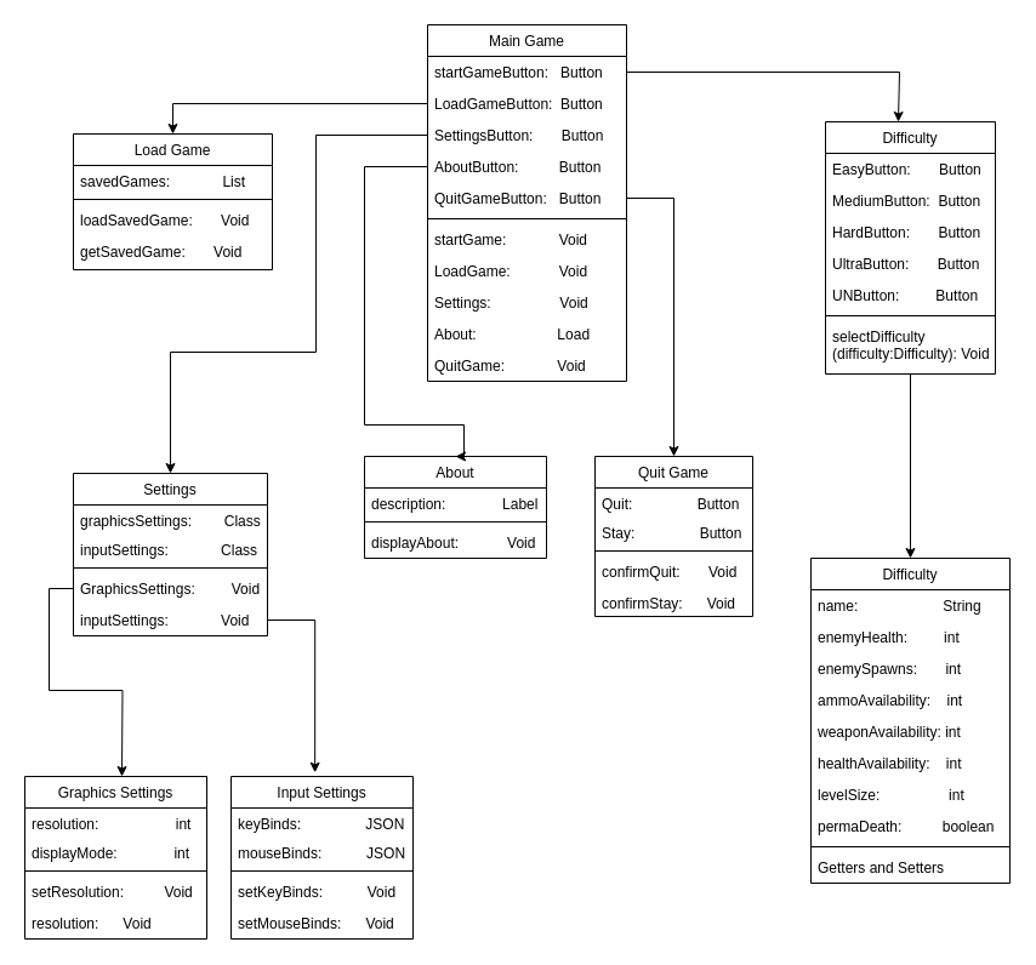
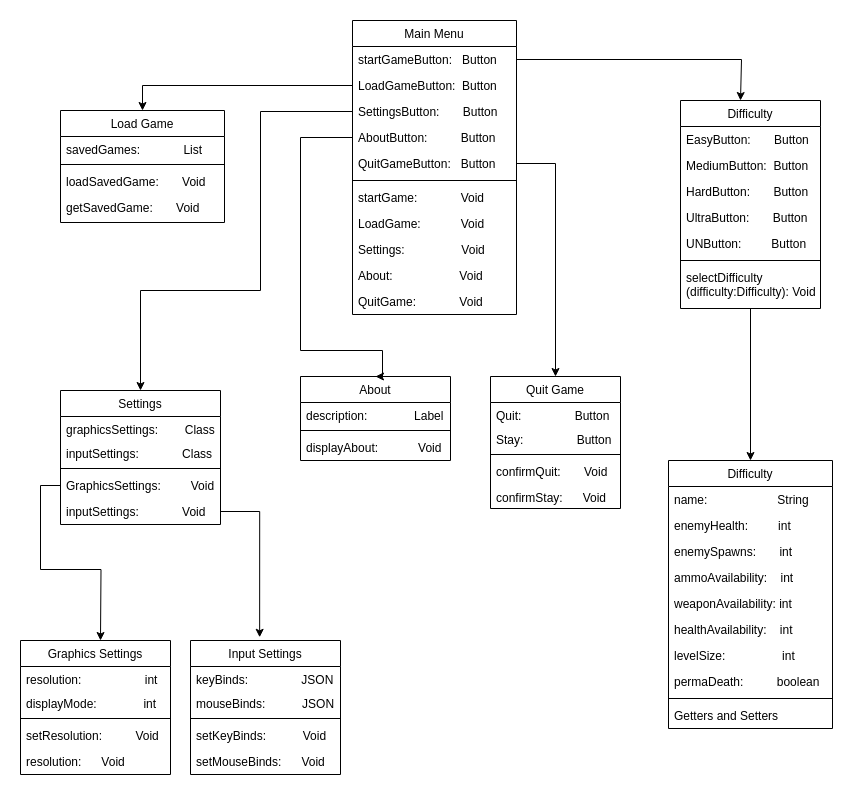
  <mxCell id="0" />
  <mxCell id="1" parent="0" />
- <mxCell id="2" value="Main Game" style="swimlane;fontStyle=0;align=center;verticalAlign=top;childLayout=stackLayout;horizontal=1;startSize=26;horizontalStack=0;resizeParent=1;resizeLast=0;collapsible=1;marginBottom=0;rounded=0;shadow=0;strokeWidth=1;" vertex="1" parent="1"><mxGeometry x="352" y="20" width="164" height="294" as="geometry"><mxRectangle x="332" y="40" width="160" height="26" as="alternateBounds" /></mxGeometry></mxCell>
+ <mxCell id="2" value="Main Menu" style="swimlane;fontStyle=0;align=center;verticalAlign=top;childLayout=stackLayout;horizontal=1;startSize=26;horizontalStack=0;resizeParent=1;resizeLast=0;collapsible=1;marginBottom=0;rounded=0;shadow=0;strokeWidth=1;" vertex="1" parent="1"><mxGeometry x="352" y="20" width="164" height="294" as="geometry"><mxRectangle x="332" y="40" width="160" height="26" as="alternateBounds" /></mxGeometry></mxCell>
  <mxCell id="3" style="edgeStyle=orthogonalEdgeStyle;rounded=0;orthogonalLoop=1;jettySize=auto;html=1;" edge="1" parent="2" source="4"><mxGeometry relative="1" as="geometry"><mxPoint x="388" y="80" as="targetPoint" /><Array as="points"><mxPoint x="389" y="39" /><mxPoint x="389" y="80" /></Array></mxGeometry></mxCell>
  <mxCell id="4" value="startGameButton:   Button" style="text;align=left;verticalAlign=top;spacingLeft=4;spacingRight=4;overflow=hidden;rotatable=0;points=[[0,0.5],[1,0.5]];portConstraint=eastwest;" vertex="1" parent="2"><mxGeometry y="26" width="164" height="26" as="geometry" /></mxCell>
  <mxCell id="5" value="LoadGameButton:  Button" style="text;align=left;verticalAlign=top;spacingLeft=4;spacingRight=4;overflow=hidden;rotatable=0;points=[[0,0.5],[1,0.5]];portConstraint=eastwest;rounded=0;shadow=0;html=0;" vertex="1" parent="2"><mxGeometry y="52" width="164" height="26" as="geometry" /></mxCell>
  <mxCell id="6" style="edgeStyle=orthogonalEdgeStyle;rounded=0;orthogonalLoop=1;jettySize=auto;html=1;exitX=0;exitY=0.5;exitDx=0;exitDy=0;" edge="1" parent="2" source="7"><mxGeometry relative="1" as="geometry"><mxPoint x="-212" y="370" as="targetPoint" /><Array as="points"><mxPoint x="-92" y="91" /><mxPoint x="-92" y="270" /><mxPoint x="-212" y="270" /></Array></mxGeometry></mxCell>
  <mxCell id="7" value="SettingsButton:       Button" style="text;align=left;verticalAlign=top;spacingLeft=4;spacingRight=4;overflow=hidden;rotatable=0;points=[[0,0.5],[1,0.5]];portConstraint=eastwest;rounded=0;shadow=0;html=0;" vertex="1" parent="2"><mxGeometry y="78" width="164" height="26" as="geometry" /></mxCell>
  <mxCell id="8" value="AboutButton:          Button" style="text;align=left;verticalAlign=top;spacingLeft=4;spacingRight=4;overflow=hidden;rotatable=0;points=[[0,0.5],[1,0.5]];portConstraint=eastwest;rounded=0;shadow=0;html=0;" vertex="1" parent="2"><mxGeometry y="104" width="164" height="26" as="geometry" /></mxCell>
  <mxCell id="9" value="QuitGameButton:   Button" style="text;align=left;verticalAlign=top;spacingLeft=4;spacingRight=4;overflow=hidden;rotatable=0;points=[[0,0.5],[1,0.5]];portConstraint=eastwest;rounded=0;shadow=0;html=0;" vertex="1" parent="2"><mxGeometry y="130" width="164" height="26" as="geometry" /></mxCell>
  <mxCell id="10" value="" style="line;html=1;strokeWidth=1;align=left;verticalAlign=middle;spacingTop=-1;spacingLeft=3;spacingRight=3;rotatable=0;labelPosition=right;points=[];portConstraint=eastwest;" vertex="1" parent="2"><mxGeometry y="156" width="164" height="8" as="geometry" /></mxCell>
  <mxCell id="11" value="startGame:             Void" style="text;align=left;verticalAlign=top;spacingLeft=4;spacingRight=4;overflow=hidden;rotatable=0;points=[[0,0.5],[1,0.5]];portConstraint=eastwest;" vertex="1" parent="2"><mxGeometry y="164" width="164" height="26" as="geometry" /></mxCell>
  <mxCell id="12" value="LoadGame:            Void" style="text;align=left;verticalAlign=top;spacingLeft=4;spacingRight=4;overflow=hidden;rotatable=0;points=[[0,0.5],[1,0.5]];portConstraint=eastwest;rounded=0;shadow=0;html=0;" vertex="1" parent="2"><mxGeometry y="190" width="164" height="26" as="geometry" /></mxCell>
  <mxCell id="13" value="Settings:                 Void" style="text;align=left;verticalAlign=top;spacingLeft=4;spacingRight=4;overflow=hidden;rotatable=0;points=[[0,0.5],[1,0.5]];portConstraint=eastwest;rounded=0;shadow=0;html=0;" vertex="1" parent="2"><mxGeometry y="216" width="164" height="26" as="geometry" /></mxCell>
- <mxCell id="14" value="About:                    Load" style="text;align=left;verticalAlign=top;spacingLeft=4;spacingRight=4;overflow=hidden;rotatable=0;points=[[0,0.5],[1,0.5]];portConstraint=eastwest;rounded=0;shadow=0;html=0;" vertex="1" parent="2"><mxGeometry y="242" width="164" height="26" as="geometry" /></mxCell>
+ <mxCell id="14" value="About:                    Void" style="text;align=left;verticalAlign=top;spacingLeft=4;spacingRight=4;overflow=hidden;rotatable=0;points=[[0,0.5],[1,0.5]];portConstraint=eastwest;rounded=0;shadow=0;html=0;" vertex="1" parent="2"><mxGeometry y="242" width="164" height="26" as="geometry" /></mxCell>
  <mxCell id="15" value="QuitGame:             Void" style="text;align=left;verticalAlign=top;spacingLeft=4;spacingRight=4;overflow=hidden;rotatable=0;points=[[0,0.5],[1,0.5]];portConstraint=eastwest;rounded=0;shadow=0;html=0;" vertex="1" parent="2"><mxGeometry y="268" width="164" height="26" as="geometry" /></mxCell>
  <mxCell id="16" value="Difficulty" style="swimlane;fontStyle=0;align=center;verticalAlign=top;childLayout=stackLayout;horizontal=1;startSize=26;horizontalStack=0;resizeParent=1;resizeLast=0;collapsible=1;marginBottom=0;rounded=0;shadow=0;strokeWidth=1;" vertex="1" parent="1"><mxGeometry x="680" y="100" width="140" height="208" as="geometry"><mxRectangle x="332" y="40" width="160" height="26" as="alternateBounds" /></mxGeometry></mxCell>
  <mxCell id="17" value="EasyButton:       Button" style="text;align=left;verticalAlign=top;spacingLeft=4;spacingRight=4;overflow=hidden;rotatable=0;points=[[0,0.5],[1,0.5]];portConstraint=eastwest;" vertex="1" parent="16"><mxGeometry y="26" width="140" height="26" as="geometry" /></mxCell>
  <mxCell id="18" value="MediumButton:  Button" style="text;align=left;verticalAlign=top;spacingLeft=4;spacingRight=4;overflow=hidden;rotatable=0;points=[[0,0.5],[1,0.5]];portConstraint=eastwest;rounded=0;shadow=0;html=0;" vertex="1" parent="16"><mxGeometry y="52" width="140" height="26" as="geometry" /></mxCell>
  <mxCell id="19" value="HardButton:       Button" style="text;align=left;verticalAlign=top;spacingLeft=4;spacingRight=4;overflow=hidden;rotatable=0;points=[[0,0.5],[1,0.5]];portConstraint=eastwest;rounded=0;shadow=0;html=0;" vertex="1" parent="16"><mxGeometry y="78" width="140" height="26" as="geometry" /></mxCell>
  <mxCell id="20" value="UltraButton:       Button" style="text;align=left;verticalAlign=top;spacingLeft=4;spacingRight=4;overflow=hidden;rotatable=0;points=[[0,0.5],[1,0.5]];portConstraint=eastwest;rounded=0;shadow=0;html=0;" vertex="1" parent="16"><mxGeometry y="104" width="140" height="26" as="geometry" /></mxCell>
  <mxCell id="21" value="UNButton:         Button" style="text;align=left;verticalAlign=top;spacingLeft=4;spacingRight=4;overflow=hidden;rotatable=0;points=[[0,0.5],[1,0.5]];portConstraint=eastwest;rounded=0;shadow=0;html=0;" vertex="1" parent="16"><mxGeometry y="130" width="140" height="26" as="geometry" /></mxCell>
  <mxCell id="22" value="" style="line;html=1;strokeWidth=1;align=left;verticalAlign=middle;spacingTop=-1;spacingLeft=3;spacingRight=3;rotatable=0;labelPosition=right;points=[];portConstraint=eastwest;" vertex="1" parent="16"><mxGeometry y="156" width="140" height="8" as="geometry" /></mxCell>
  <mxCell id="23" value="selectDifficulty&#10;(difficulty:Difficulty): Void" style="text;align=left;verticalAlign=top;spacingLeft=4;spacingRight=4;overflow=hidden;rotatable=0;points=[[0,0.5],[1,0.5]];portConstraint=eastwest;" vertex="1" parent="16"><mxGeometry y="164" width="140" height="38" as="geometry" /></mxCell>
  <mxCell id="24" style="edgeStyle=orthogonalEdgeStyle;rounded=0;orthogonalLoop=1;jettySize=auto;html=1;exitX=1;exitY=0.5;exitDx=0;exitDy=0;" edge="1" parent="16" source="20" target="20"><mxGeometry relative="1" as="geometry" /></mxCell>
  <mxCell id="25" value="Difficulty" style="swimlane;fontStyle=0;align=center;verticalAlign=top;childLayout=stackLayout;horizontal=1;startSize=26;horizontalStack=0;resizeParent=1;resizeLast=0;collapsible=1;marginBottom=0;rounded=0;shadow=0;strokeWidth=1;" vertex="1" parent="1"><mxGeometry x="668" y="460" width="164" height="268" as="geometry"><mxRectangle x="332" y="40" width="160" height="26" as="alternateBounds" /></mxGeometry></mxCell>
  <mxCell id="26" value="name:                     String" style="text;align=left;verticalAlign=top;spacingLeft=4;spacingRight=4;overflow=hidden;rotatable=0;points=[[0,0.5],[1,0.5]];portConstraint=eastwest;" vertex="1" parent="25"><mxGeometry y="26" width="164" height="26" as="geometry" /></mxCell>
  <mxCell id="27" value="enemyHealth:         int" style="text;align=left;verticalAlign=top;spacingLeft=4;spacingRight=4;overflow=hidden;rotatable=0;points=[[0,0.5],[1,0.5]];portConstraint=eastwest;rounded=0;shadow=0;html=0;" vertex="1" parent="25"><mxGeometry y="52" width="164" height="26" as="geometry" /></mxCell>
  <mxCell id="28" value="enemySpawns:       int " style="text;align=left;verticalAlign=top;spacingLeft=4;spacingRight=4;overflow=hidden;rotatable=0;points=[[0,0.5],[1,0.5]];portConstraint=eastwest;rounded=0;shadow=0;html=0;" vertex="1" parent="25"><mxGeometry y="78" width="164" height="26" as="geometry" /></mxCell>
  <mxCell id="29" value="ammoAvailability:    int" style="text;align=left;verticalAlign=top;spacingLeft=4;spacingRight=4;overflow=hidden;rotatable=0;points=[[0,0.5],[1,0.5]];portConstraint=eastwest;rounded=0;shadow=0;html=0;" vertex="1" parent="25"><mxGeometry y="104" width="164" height="26" as="geometry" /></mxCell>
  <mxCell id="30" value="weaponAvailability: int" style="text;align=left;verticalAlign=top;spacingLeft=4;spacingRight=4;overflow=hidden;rotatable=0;points=[[0,0.5],[1,0.5]];portConstraint=eastwest;rounded=0;shadow=0;html=0;" vertex="1" parent="25"><mxGeometry y="130" width="164" height="26" as="geometry" /></mxCell>
  <mxCell id="31" value="healthAvailability:    int" style="text;align=left;verticalAlign=top;spacingLeft=4;spacingRight=4;overflow=hidden;rotatable=0;points=[[0,0.5],[1,0.5]];portConstraint=eastwest;rounded=0;shadow=0;html=0;" vertex="1" parent="25"><mxGeometry y="156" width="164" height="26" as="geometry" /></mxCell>
  <mxCell id="32" value="levelSize:                 int" style="text;align=left;verticalAlign=top;spacingLeft=4;spacingRight=4;overflow=hidden;rotatable=0;points=[[0,0.5],[1,0.5]];portConstraint=eastwest;rounded=0;shadow=0;html=0;" vertex="1" parent="25"><mxGeometry y="182" width="164" height="26" as="geometry" /></mxCell>
  <mxCell id="33" value="permaDeath:          boolean" style="text;align=left;verticalAlign=top;spacingLeft=4;spacingRight=4;overflow=hidden;rotatable=0;points=[[0,0.5],[1,0.5]];portConstraint=eastwest;rounded=0;shadow=0;html=0;" vertex="1" parent="25"><mxGeometry y="208" width="164" height="26" as="geometry" /></mxCell>
  <mxCell id="34" value="" style="line;html=1;strokeWidth=1;align=left;verticalAlign=middle;spacingTop=-1;spacingLeft=3;spacingRight=3;rotatable=0;labelPosition=right;points=[];portConstraint=eastwest;" vertex="1" parent="25"><mxGeometry y="234" width="164" height="8" as="geometry" /></mxCell>
  <mxCell id="35" value="Getters and Setters" style="text;align=left;verticalAlign=top;spacingLeft=4;spacingRight=4;overflow=hidden;rotatable=0;points=[[0,0.5],[1,0.5]];portConstraint=eastwest;" vertex="1" parent="25"><mxGeometry y="242" width="164" height="26" as="geometry" /></mxCell>
  <mxCell id="36" value="Load Game" style="swimlane;fontStyle=0;align=center;verticalAlign=top;childLayout=stackLayout;horizontal=1;startSize=26;horizontalStack=0;resizeParent=1;resizeLast=0;collapsible=1;marginBottom=0;rounded=0;shadow=0;strokeWidth=1;" vertex="1" parent="1"><mxGeometry x="60" y="110" width="164" height="112" as="geometry"><mxRectangle x="332" y="40" width="160" height="26" as="alternateBounds" /></mxGeometry></mxCell>
  <mxCell id="37" value="savedGames:             List" style="text;align=left;verticalAlign=top;spacingLeft=4;spacingRight=4;overflow=hidden;rotatable=0;points=[[0,0.5],[1,0.5]];portConstraint=eastwest;" vertex="1" parent="36"><mxGeometry y="26" width="164" height="24" as="geometry" /></mxCell>
  <mxCell id="38" value="" style="line;html=1;strokeWidth=1;align=left;verticalAlign=middle;spacingTop=-1;spacingLeft=3;spacingRight=3;rotatable=0;labelPosition=right;points=[];portConstraint=eastwest;" vertex="1" parent="36"><mxGeometry y="50" width="164" height="8" as="geometry" /></mxCell>
  <mxCell id="39" value="loadSavedGame:       Void&#10;" style="text;align=left;verticalAlign=top;spacingLeft=4;spacingRight=4;overflow=hidden;rotatable=0;points=[[0,0.5],[1,0.5]];portConstraint=eastwest;" vertex="1" parent="36"><mxGeometry y="58" width="164" height="26" as="geometry" /></mxCell>
  <mxCell id="40" value="getSavedGame:       Void&#10;" style="text;align=left;verticalAlign=top;spacingLeft=4;spacingRight=4;overflow=hidden;rotatable=0;points=[[0,0.5],[1,0.5]];portConstraint=eastwest;" vertex="1" parent="36"><mxGeometry y="84" width="164" height="26" as="geometry" /></mxCell>
  <mxCell id="41" style="edgeStyle=orthogonalEdgeStyle;rounded=0;orthogonalLoop=1;jettySize=auto;html=1;entryX=0.5;entryY=0;entryDx=0;entryDy=0;" edge="1" parent="1" source="5" target="36"><mxGeometry relative="1" as="geometry"><mxPoint x="110" y="110" as="targetPoint" /><Array as="points"><mxPoint x="142" y="85" /></Array></mxGeometry></mxCell>
  <mxCell id="42" value="Settings" style="swimlane;fontStyle=0;align=center;verticalAlign=top;childLayout=stackLayout;horizontal=1;startSize=26;horizontalStack=0;resizeParent=1;resizeLast=0;collapsible=1;marginBottom=0;rounded=0;shadow=0;strokeWidth=1;" vertex="1" parent="1"><mxGeometry x="60" y="390" width="160" height="134" as="geometry"><mxRectangle x="332" y="40" width="160" height="26" as="alternateBounds" /></mxGeometry></mxCell>
  <mxCell id="43" value="graphicsSettings:        Class" style="text;align=left;verticalAlign=top;spacingLeft=4;spacingRight=4;overflow=hidden;rotatable=0;points=[[0,0.5],[1,0.5]];portConstraint=eastwest;" vertex="1" parent="42"><mxGeometry y="26" width="160" height="24" as="geometry" /></mxCell>
  <mxCell id="44" value="inputSettings:             Class" style="text;align=left;verticalAlign=top;spacingLeft=4;spacingRight=4;overflow=hidden;rotatable=0;points=[[0,0.5],[1,0.5]];portConstraint=eastwest;" vertex="1" parent="42"><mxGeometry y="50" width="160" height="24" as="geometry" /></mxCell>
  <mxCell id="45" value="" style="line;html=1;strokeWidth=1;align=left;verticalAlign=middle;spacingTop=-1;spacingLeft=3;spacingRight=3;rotatable=0;labelPosition=right;points=[];portConstraint=eastwest;" vertex="1" parent="42"><mxGeometry y="74" width="160" height="8" as="geometry" /></mxCell>
  <mxCell id="46" style="edgeStyle=orthogonalEdgeStyle;rounded=0;orthogonalLoop=1;jettySize=auto;html=1;" edge="1" parent="42" source="47"><mxGeometry relative="1" as="geometry"><mxPoint x="40.0" y="250" as="targetPoint" /></mxGeometry></mxCell>
  <mxCell id="47" value="GraphicsSettings:         Void" style="text;align=left;verticalAlign=top;spacingLeft=4;spacingRight=4;overflow=hidden;rotatable=0;points=[[0,0.5],[1,0.5]];portConstraint=eastwest;" vertex="1" parent="42"><mxGeometry y="82" width="160" height="26" as="geometry" /></mxCell>
  <mxCell id="48" value="inputSettings:             Void&#10;" style="text;align=left;verticalAlign=top;spacingLeft=4;spacingRight=4;overflow=hidden;rotatable=0;points=[[0,0.5],[1,0.5]];portConstraint=eastwest;" vertex="1" parent="42"><mxGeometry y="108" width="160" height="26" as="geometry" /></mxCell>
  <mxCell id="49" value="Graphics Settings" style="swimlane;fontStyle=0;align=center;verticalAlign=top;childLayout=stackLayout;horizontal=1;startSize=26;horizontalStack=0;resizeParent=1;resizeLast=0;collapsible=1;marginBottom=0;rounded=0;shadow=0;strokeWidth=1;" vertex="1" parent="1"><mxGeometry y="640" width="150" height="134" as="geometry" x="20"><mxRectangle x="332" y="40" width="160" height="26" as="alternateBounds" /></mxGeometry></mxCell>
  <mxCell id="50" value="resolution:                   int" style="text;align=left;verticalAlign=top;spacingLeft=4;spacingRight=4;overflow=hidden;rotatable=0;points=[[0,0.5],[1,0.5]];portConstraint=eastwest;" vertex="1" parent="49"><mxGeometry y="26" width="150" height="24" as="geometry" /></mxCell>
  <mxCell id="51" value="displayMode:              int" style="text;align=left;verticalAlign=top;spacingLeft=4;spacingRight=4;overflow=hidden;rotatable=0;points=[[0,0.5],[1,0.5]];portConstraint=eastwest;" vertex="1" parent="49"><mxGeometry y="50" width="150" height="24" as="geometry" /></mxCell>
  <mxCell id="52" value="" style="line;html=1;strokeWidth=1;align=left;verticalAlign=middle;spacingTop=-1;spacingLeft=3;spacingRight=3;rotatable=0;labelPosition=right;points=[];portConstraint=eastwest;" vertex="1" parent="49"><mxGeometry y="74" width="150" height="8" as="geometry" /></mxCell>
  <mxCell id="53" value="setResolution:          Void" style="text;align=left;verticalAlign=top;spacingLeft=4;spacingRight=4;overflow=hidden;rotatable=0;points=[[0,0.5],[1,0.5]];portConstraint=eastwest;" vertex="1" parent="49"><mxGeometry y="82" width="150" height="26" as="geometry" /></mxCell>
  <mxCell id="54" value="resolution:      Void" style="text;align=left;verticalAlign=top;spacingLeft=4;spacingRight=4;overflow=hidden;rotatable=0;points=[[0,0.5],[1,0.5]];portConstraint=eastwest;" vertex="1" parent="49"><mxGeometry y="108" width="150" height="26" as="geometry" /></mxCell>
  <mxCell id="55" value="Input Settings" style="swimlane;fontStyle=0;align=center;verticalAlign=top;childLayout=stackLayout;horizontal=1;startSize=26;horizontalStack=0;resizeParent=1;resizeLast=0;collapsible=1;marginBottom=0;rounded=0;shadow=0;strokeWidth=1;" vertex="1" parent="1"><mxGeometry x="190" y="640" width="150" height="134" as="geometry"><mxRectangle x="332" y="40" width="160" height="26" as="alternateBounds" /></mxGeometry></mxCell>
  <mxCell id="56" value="keyBinds:                JSON" style="text;align=left;verticalAlign=top;spacingLeft=4;spacingRight=4;overflow=hidden;rotatable=0;points=[[0,0.5],[1,0.5]];portConstraint=eastwest;" vertex="1" parent="55"><mxGeometry y="26" width="150" height="24" as="geometry" /></mxCell>
  <mxCell id="57" value="mouseBinds:           JSON " style="text;align=left;verticalAlign=top;spacingLeft=4;spacingRight=4;overflow=hidden;rotatable=0;points=[[0,0.5],[1,0.5]];portConstraint=eastwest;" vertex="1" parent="55"><mxGeometry y="50" width="150" height="24" as="geometry" /></mxCell>
  <mxCell id="58" value="" style="line;html=1;strokeWidth=1;align=left;verticalAlign=middle;spacingTop=-1;spacingLeft=3;spacingRight=3;rotatable=0;labelPosition=right;points=[];portConstraint=eastwest;" vertex="1" parent="55"><mxGeometry y="74" width="150" height="8" as="geometry" /></mxCell>
  <mxCell id="59" value="setKeyBinds:           Void" style="text;align=left;verticalAlign=top;spacingLeft=4;spacingRight=4;overflow=hidden;rotatable=0;points=[[0,0.5],[1,0.5]];portConstraint=eastwest;" vertex="1" parent="55"><mxGeometry y="82" width="150" height="26" as="geometry" /></mxCell>
  <mxCell id="60" value="setMouseBinds:      Void" style="text;align=left;verticalAlign=top;spacingLeft=4;spacingRight=4;overflow=hidden;rotatable=0;points=[[0,0.5],[1,0.5]];portConstraint=eastwest;" vertex="1" parent="55"><mxGeometry y="108" width="150" height="26" as="geometry" /></mxCell>
  <mxCell id="61" style="edgeStyle=orthogonalEdgeStyle;rounded=0;orthogonalLoop=1;jettySize=auto;html=1;entryX=0.461;entryY=-0.024;entryDx=0;entryDy=0;entryPerimeter=0;" edge="1" parent="1" source="48" target="55"><mxGeometry relative="1" as="geometry"><mxPoint x="260" y="580" as="targetPoint" /></mxGeometry></mxCell>
  <mxCell id="62" value="About" style="swimlane;fontStyle=0;align=center;verticalAlign=top;childLayout=stackLayout;horizontal=1;startSize=26;horizontalStack=0;resizeParent=1;resizeLast=0;collapsible=1;marginBottom=0;rounded=0;shadow=0;strokeWidth=1;" vertex="1" parent="1"><mxGeometry x="300" y="376" width="150" height="84" as="geometry"><mxRectangle x="332" y="40" width="160" height="26" as="alternateBounds" /></mxGeometry></mxCell>
  <mxCell id="63" value="description:              Label" style="text;align=left;verticalAlign=top;spacingLeft=4;spacingRight=4;overflow=hidden;rotatable=0;points=[[0,0.5],[1,0.5]];portConstraint=eastwest;" vertex="1" parent="62"><mxGeometry y="26" width="150" height="24" as="geometry" /></mxCell>
  <mxCell id="64" value="" style="line;html=1;strokeWidth=1;align=left;verticalAlign=middle;spacingTop=-1;spacingLeft=3;spacingRight=3;rotatable=0;labelPosition=right;points=[];portConstraint=eastwest;" vertex="1" parent="62"><mxGeometry y="50" width="150" height="8" as="geometry" /></mxCell>
  <mxCell id="65" value="displayAbout:            Void" style="text;align=left;verticalAlign=top;spacingLeft=4;spacingRight=4;overflow=hidden;rotatable=0;points=[[0,0.5],[1,0.5]];portConstraint=eastwest;" vertex="1" parent="62"><mxGeometry y="58" width="150" height="26" as="geometry" /></mxCell>
  <mxCell id="66" style="edgeStyle=orthogonalEdgeStyle;rounded=0;orthogonalLoop=1;jettySize=auto;html=1;entryX=0.5;entryY=0;entryDx=0;entryDy=0;" edge="1" parent="1" source="8" target="62"><mxGeometry relative="1" as="geometry"><mxPoint x="420" y="370" as="targetPoint" /><Array as="points"><mxPoint x="300" y="137" /><mxPoint x="300" y="350" /><mxPoint x="382" y="350" /></Array></mxGeometry></mxCell>
  <mxCell id="67" value="Quit Game" style="swimlane;fontStyle=0;align=center;verticalAlign=top;childLayout=stackLayout;horizontal=1;startSize=26;horizontalStack=0;resizeParent=1;resizeLast=0;collapsible=1;marginBottom=0;rounded=0;shadow=0;strokeWidth=1;" vertex="1" parent="1"><mxGeometry x="490" y="376" width="130" height="132" as="geometry"><mxRectangle x="332" y="40" width="160" height="26" as="alternateBounds" /></mxGeometry></mxCell>
  <mxCell id="68" value="Quit:                Button" style="text;align=left;verticalAlign=top;spacingLeft=4;spacingRight=4;overflow=hidden;rotatable=0;points=[[0,0.5],[1,0.5]];portConstraint=eastwest;" vertex="1" parent="67"><mxGeometry y="26" width="130" height="24" as="geometry" /></mxCell>
  <mxCell id="69" value="Stay:                Button" style="text;align=left;verticalAlign=top;spacingLeft=4;spacingRight=4;overflow=hidden;rotatable=0;points=[[0,0.5],[1,0.5]];portConstraint=eastwest;" vertex="1" parent="67"><mxGeometry y="50" width="130" height="24" as="geometry" /></mxCell>
  <mxCell id="70" value="" style="line;html=1;strokeWidth=1;align=left;verticalAlign=middle;spacingTop=-1;spacingLeft=3;spacingRight=3;rotatable=0;labelPosition=right;points=[];portConstraint=eastwest;" vertex="1" parent="67"><mxGeometry y="74" width="130" height="8" as="geometry" /></mxCell>
  <mxCell id="71" value="confirmQuit:       Void" style="text;align=left;verticalAlign=top;spacingLeft=4;spacingRight=4;overflow=hidden;rotatable=0;points=[[0,0.5],[1,0.5]];portConstraint=eastwest;" vertex="1" parent="67"><mxGeometry y="82" width="130" height="26" as="geometry" /></mxCell>
  <mxCell id="72" value="confirmStay:      Void" style="text;align=left;verticalAlign=top;spacingLeft=4;spacingRight=4;overflow=hidden;rotatable=0;points=[[0,0.5],[1,0.5]];portConstraint=eastwest;" vertex="1" parent="67"><mxGeometry y="108" width="130" height="24" as="geometry" /></mxCell>
  <mxCell id="73" style="edgeStyle=orthogonalEdgeStyle;rounded=0;orthogonalLoop=1;jettySize=auto;html=1;exitX=1;exitY=0.5;exitDx=0;exitDy=0;entryX=0.5;entryY=0;entryDx=0;entryDy=0;" edge="1" parent="1" source="9" target="67"><mxGeometry relative="1" as="geometry" /></mxCell>
  <mxCell id="74" style="edgeStyle=orthogonalEdgeStyle;rounded=0;orthogonalLoop=1;jettySize=auto;html=1;exitX=0.5;exitY=1;exitDx=0;exitDy=0;entryX=0.5;entryY=0;entryDx=0;entryDy=0;" edge="1" parent="1" source="16" target="25"><mxGeometry relative="1" as="geometry" /></mxCell>
